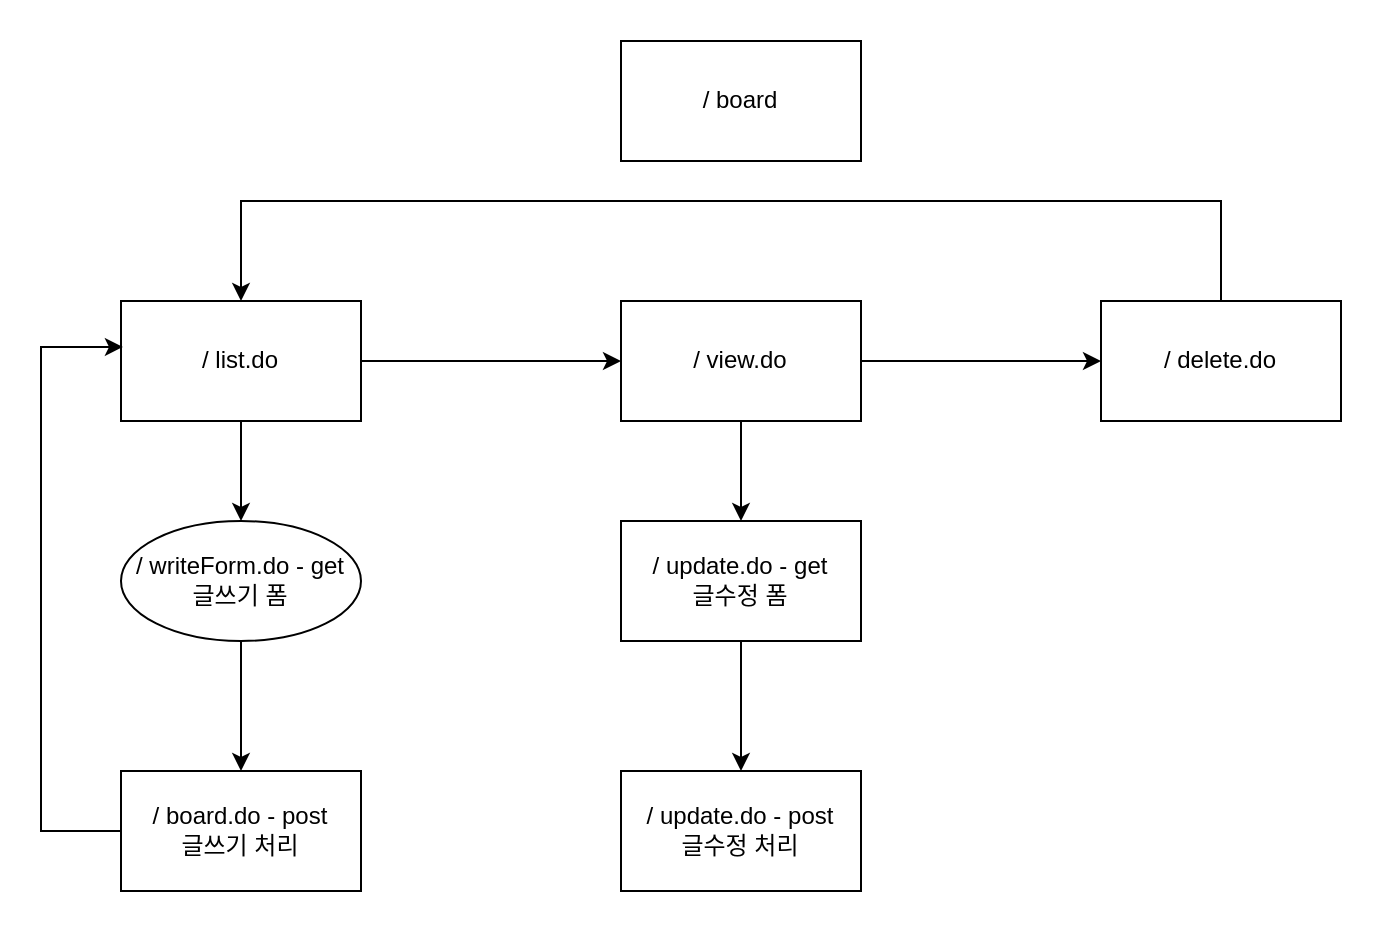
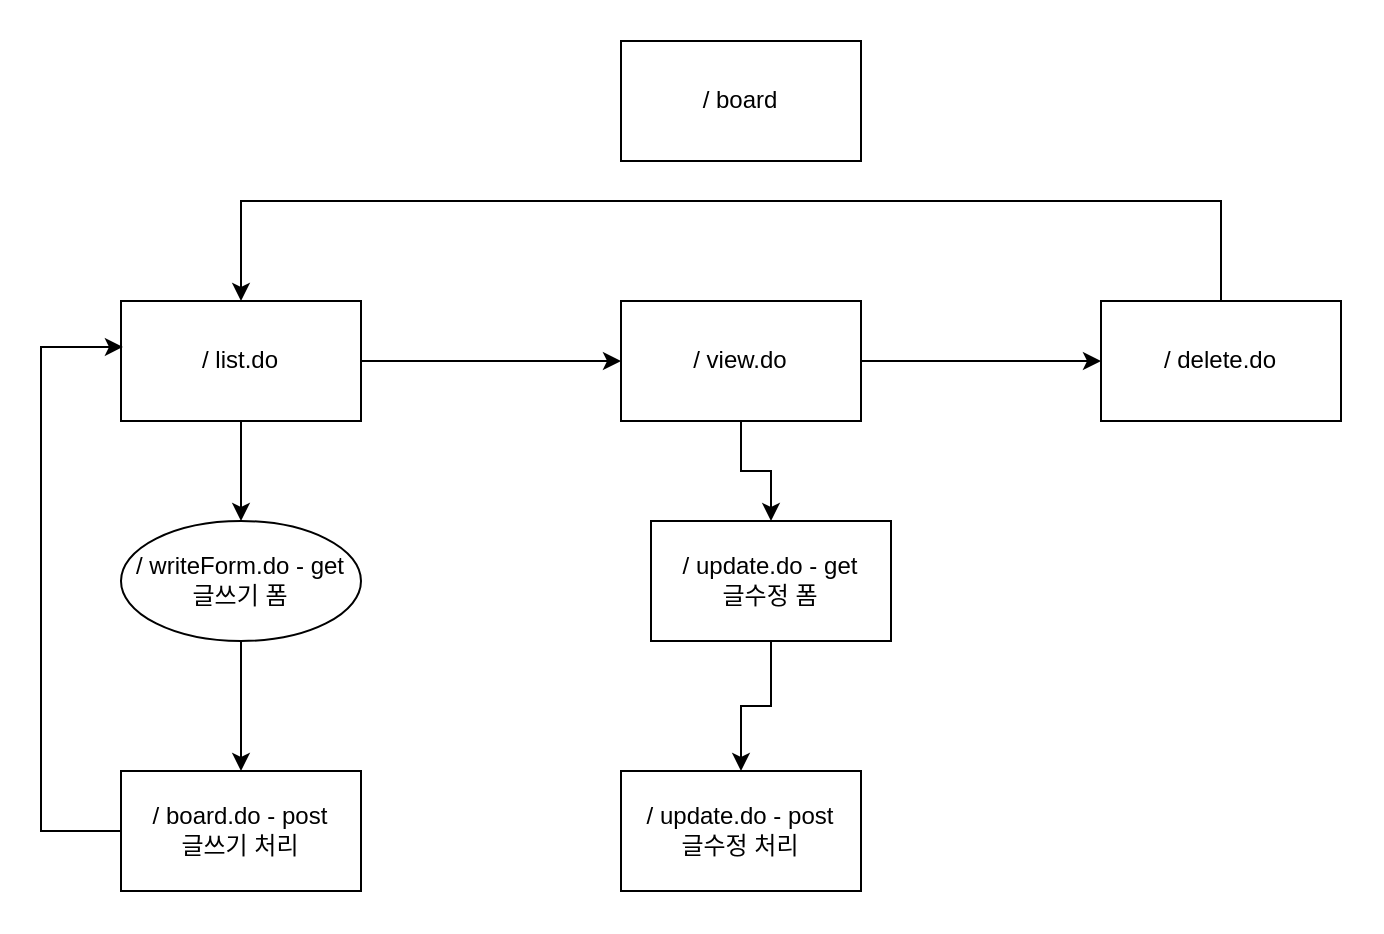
  <mxCell id="0" />
  <mxCell id="1" parent="0" />
  <mxCell id="2" style="edgeStyle=orthogonalEdgeStyle;rounded=0;orthogonalLoop=1;jettySize=auto;html=1;entryX=0.5;entryY=0;entryDx=0;entryDy=0;" edge="1" parent="1" source="4" target="6"><mxGeometry relative="1" as="geometry" /></mxCell>
  <mxCell id="3" style="edgeStyle=orthogonalEdgeStyle;rounded=0;orthogonalLoop=1;jettySize=auto;html=1;entryX=0;entryY=0.5;entryDx=0;entryDy=0;" edge="1" parent="1" source="4" target="11"><mxGeometry relative="1" as="geometry" /></mxCell>
  <mxCell id="4" value="/ list.do" style="rounded=0;whiteSpace=wrap;html=1;" vertex="1" parent="1"><mxGeometry x="60" y="150" width="120" height="60" as="geometry" /></mxCell>
  <mxCell id="5" style="edgeStyle=orthogonalEdgeStyle;rounded=0;orthogonalLoop=1;jettySize=auto;html=1;entryX=0.5;entryY=0;entryDx=0;entryDy=0;" edge="1" parent="1" source="6" target="8"><mxGeometry relative="1" as="geometry" /></mxCell>
  <mxCell id="6" value="/ writeForm.do - get&lt;br&gt;글쓰기 폼" style="ellipse;whiteSpace=wrap;html=1;" vertex="1" parent="1"><mxGeometry x="60" y="260" width="120" height="60" as="geometry" /></mxCell>
  <mxCell id="7" style="edgeStyle=orthogonalEdgeStyle;rounded=0;orthogonalLoop=1;jettySize=auto;html=1;entryX=0.008;entryY=0.383;entryDx=0;entryDy=0;entryPerimeter=0;" edge="1" parent="1" source="8" target="4"><mxGeometry relative="1" as="geometry"><Array as="points"><mxPoint x="20" y="415" /><mxPoint x="20" y="173" /></Array></mxGeometry></mxCell>
  <mxCell id="8" value="/ board.do - post&lt;br&gt;글쓰기 처리" style="rounded=0;whiteSpace=wrap;html=1;" vertex="1" parent="1"><mxGeometry x="60" y="385" width="120" height="60" as="geometry" /></mxCell>
  <mxCell id="9" style="edgeStyle=orthogonalEdgeStyle;rounded=0;orthogonalLoop=1;jettySize=auto;html=1;entryX=0.5;entryY=0;entryDx=0;entryDy=0;" edge="1" parent="1" source="11" target="13"><mxGeometry relative="1" as="geometry" /></mxCell>
  <mxCell id="10" style="edgeStyle=orthogonalEdgeStyle;rounded=0;orthogonalLoop=1;jettySize=auto;html=1;entryX=0;entryY=0.5;entryDx=0;entryDy=0;" edge="1" parent="1" source="11" target="16"><mxGeometry relative="1" as="geometry" /></mxCell>
  <mxCell id="11" value="/ view.do" style="rounded=0;whiteSpace=wrap;html=1;" vertex="1" parent="1"><mxGeometry x="310" y="150" width="120" height="60" as="geometry" /></mxCell>
  <mxCell id="12" style="edgeStyle=orthogonalEdgeStyle;rounded=0;orthogonalLoop=1;jettySize=auto;html=1;entryX=0.5;entryY=0;entryDx=0;entryDy=0;" edge="1" parent="1" source="13" target="14"><mxGeometry relative="1" as="geometry" /></mxCell>
- <mxCell id="13" value="/ update.do - get&lt;br&gt;글수정 폼" style="rounded=0;whiteSpace=wrap;html=1;" vertex="1" parent="1"><mxGeometry x="310" y="260" width="120" height="60" as="geometry" /></mxCell>
+ <mxCell id="13" value="/ update.do - get&lt;br&gt;글수정 폼" style="rounded=0;whiteSpace=wrap;html=1;" vertex="1" parent="1"><mxGeometry x="325" y="260" width="120" height="60" as="geometry" /></mxCell>
  <mxCell id="14" value="/ update.do - post&lt;br&gt;글수정 처리" style="rounded=0;whiteSpace=wrap;html=1;" vertex="1" parent="1"><mxGeometry x="310" y="385" width="120" height="60" as="geometry" /></mxCell>
  <mxCell id="15" style="edgeStyle=orthogonalEdgeStyle;rounded=0;orthogonalLoop=1;jettySize=auto;html=1;entryX=0.5;entryY=0;entryDx=0;entryDy=0;" edge="1" parent="1" source="16" target="4"><mxGeometry relative="1" as="geometry"><Array as="points"><mxPoint x="610" y="100" /><mxPoint x="120" y="100" /></Array></mxGeometry></mxCell>
  <mxCell id="16" value="/ delete.do" style="rounded=0;whiteSpace=wrap;html=1;" vertex="1" parent="1"><mxGeometry x="550" y="150" width="120" height="60" as="geometry" /></mxCell>
  <mxCell id="17" value="/ board" style="rounded=0;whiteSpace=wrap;html=1;" vertex="1" parent="1"><mxGeometry x="310" y="20" width="120" height="60" as="geometry" /></mxCell>
